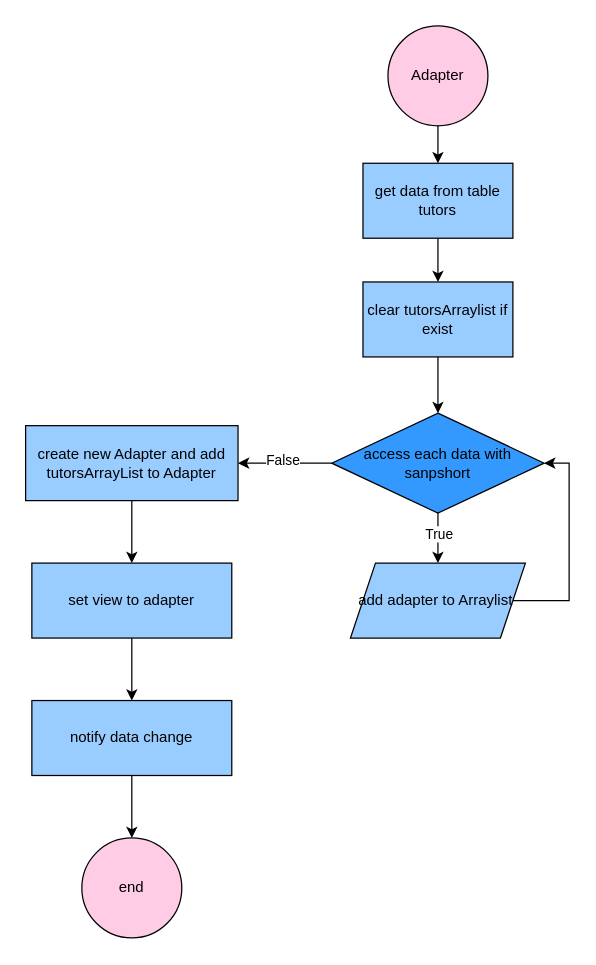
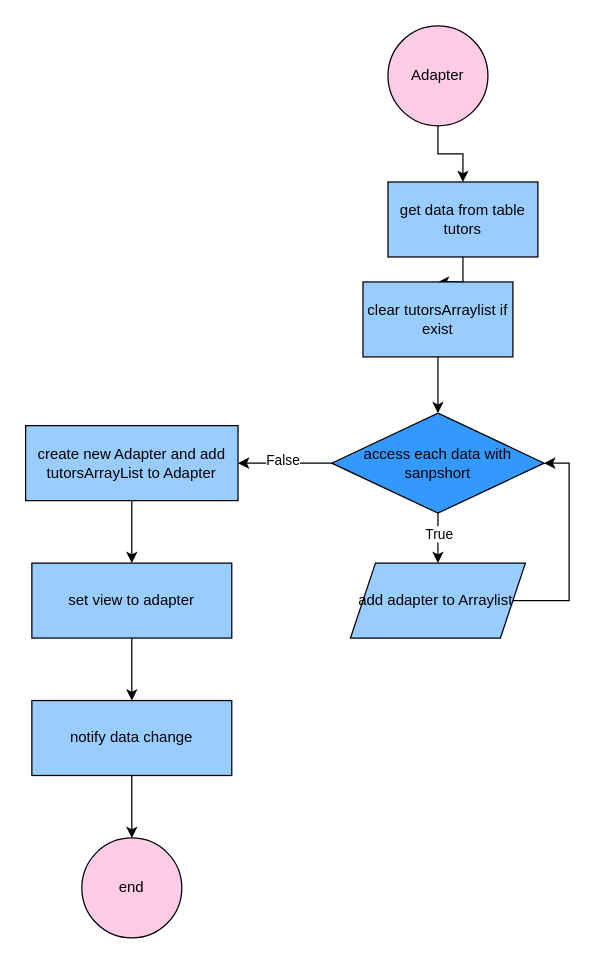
  <mxCell id="0" />
  <mxCell id="1" parent="0" />
  <mxCell id="2" value="" style="edgeStyle=orthogonalEdgeStyle;rounded=0;orthogonalLoop=1;jettySize=auto;html=1;" edge="1" parent="1" source="3" target="5"><mxGeometry relative="1" as="geometry" /></mxCell>
  <mxCell id="3" value="Adapter" style="ellipse;whiteSpace=wrap;html=1;aspect=fixed;fillColor=#FFCCE6;" vertex="1" parent="1"><mxGeometry x="310" y="20" width="80" height="80" as="geometry" /></mxCell>
  <mxCell id="4" value="" style="edgeStyle=orthogonalEdgeStyle;rounded=0;orthogonalLoop=1;jettySize=auto;html=1;" edge="1" parent="1" source="5" target="7"><mxGeometry relative="1" as="geometry" /></mxCell>
- <mxCell id="5" value="get data from table tutors" style="rounded=0;whiteSpace=wrap;html=1;fillColor=#99CCFF;" vertex="1" parent="1"><mxGeometry x="290" y="130" width="120" height="60" as="geometry" /></mxCell>
+ <mxCell id="5" value="get data from table tutors" style="rounded=0;whiteSpace=wrap;html=1;fillColor=#99CCFF;" vertex="1" parent="1"><mxGeometry x="310" y="145" width="120" height="60" as="geometry" /></mxCell>
  <mxCell id="6" value="" style="edgeStyle=orthogonalEdgeStyle;rounded=0;orthogonalLoop=1;jettySize=auto;html=1;" edge="1" parent="1" source="7" target="12"><mxGeometry relative="1" as="geometry" /></mxCell>
  <mxCell id="7" value="clear tutorsArraylist if exist" style="rounded=0;whiteSpace=wrap;html=1;fillColor=#99CCFF;" vertex="1" parent="1"><mxGeometry x="290" y="225" width="120" height="60" as="geometry" /></mxCell>
  <mxCell id="8" value="" style="edgeStyle=orthogonalEdgeStyle;rounded=0;orthogonalLoop=1;jettySize=auto;html=1;" edge="1" parent="1" source="12" target="16"><mxGeometry relative="1" as="geometry" /></mxCell>
  <mxCell id="9" value="False" style="edgeLabel;html=1;align=center;verticalAlign=middle;resizable=0;points=[];" vertex="1" connectable="0" parent="8"><mxGeometry x="0.067" y="-3" relative="1" as="geometry"><mxPoint as="offset" /></mxGeometry></mxCell>
  <mxCell id="10" value="" style="edgeStyle=orthogonalEdgeStyle;rounded=0;orthogonalLoop=1;jettySize=auto;html=1;" edge="1" parent="1" source="12" target="14"><mxGeometry relative="1" as="geometry" /></mxCell>
  <mxCell id="11" value="True" style="edgeLabel;html=1;align=center;verticalAlign=middle;resizable=0;points=[];" vertex="1" connectable="0" parent="10"><mxGeometry x="-0.2" relative="1" as="geometry"><mxPoint as="offset" /></mxGeometry></mxCell>
  <mxCell id="12" value="access each data with sanpshort" style="rhombus;whiteSpace=wrap;html=1;fillColor=#3399FF;" vertex="1" parent="1"><mxGeometry x="265" y="330" width="170" height="80" as="geometry" /></mxCell>
  <mxCell id="13" style="edgeStyle=orthogonalEdgeStyle;rounded=0;orthogonalLoop=1;jettySize=auto;html=1;exitX=1;exitY=0.5;exitDx=0;exitDy=0;entryX=1;entryY=0.5;entryDx=0;entryDy=0;" edge="1" parent="1" source="14" target="12"><mxGeometry relative="1" as="geometry"><Array as="points"><mxPoint x="455" y="480" /><mxPoint x="455" y="370" /></Array></mxGeometry></mxCell>
  <mxCell id="14" value="add adapter to Arraylist&amp;nbsp;" style="shape=parallelogram;perimeter=parallelogramPerimeter;whiteSpace=wrap;html=1;fixedSize=1;fillColor=#99CCFF;" vertex="1" parent="1"><mxGeometry x="280" y="450" width="140" height="60" as="geometry" /></mxCell>
  <mxCell id="15" value="" style="edgeStyle=orthogonalEdgeStyle;rounded=0;orthogonalLoop=1;jettySize=auto;html=1;" edge="1" parent="1" source="16" target="18"><mxGeometry relative="1" as="geometry" /></mxCell>
  <mxCell id="16" value="create new Adapter and add tutorsArrayList to Adapter" style="rounded=0;whiteSpace=wrap;html=1;fillColor=#99CCFF;" vertex="1" parent="1"><mxGeometry x="20" y="340" width="170" height="60" as="geometry" /></mxCell>
  <mxCell id="17" value="" style="edgeStyle=orthogonalEdgeStyle;rounded=0;orthogonalLoop=1;jettySize=auto;html=1;" edge="1" parent="1" source="18" target="20"><mxGeometry relative="1" as="geometry" /></mxCell>
  <mxCell id="18" value="set view to adapter" style="rounded=0;whiteSpace=wrap;html=1;fillColor=#99CCFF;" vertex="1" parent="1"><mxGeometry x="25" y="450" width="160" height="60" as="geometry" /></mxCell>
  <mxCell id="19" value="" style="edgeStyle=orthogonalEdgeStyle;rounded=0;orthogonalLoop=1;jettySize=auto;html=1;" edge="1" parent="1" source="20" target="21"><mxGeometry relative="1" as="geometry" /></mxCell>
  <mxCell id="20" value="notify data change" style="rounded=0;whiteSpace=wrap;html=1;fillColor=#99CCFF;" vertex="1" parent="1"><mxGeometry x="25" y="560" width="160" height="60" as="geometry" /></mxCell>
  <mxCell id="21" value="end" style="ellipse;whiteSpace=wrap;html=1;aspect=fixed;fillColor=#FFCCE6;" vertex="1" parent="1"><mxGeometry x="65" y="670" width="80" height="80" as="geometry" /></mxCell>
